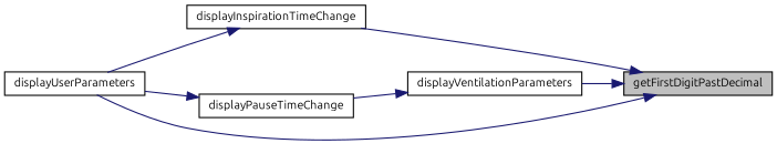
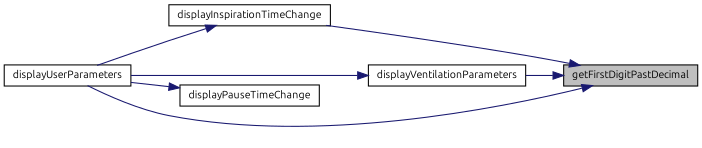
  digraph {
    fontname=Ubuntu
    rankdir=RL
    node [color=black fillcolor=white fontname=Ubuntu fontsize=10 shape=record style=filled]
    edge [color=midnightblue dir=back fontname=Ubuntu fontsize=10 labelfontname=Helvetica labelfontsize=10 style=solid]
    n1 [fillcolor=grey75 fontcolor=black height=0.2 label=getFirstDigitPastDecimal width=0.4]
    n2 [height=0.2 label=displayInspirationTimeChange width=0.4]
    n3 [height=0.2 label=displayVentilationParameters width=0.4]
    n4 [height=0.2 label=displayUserParameters width=0.4]
    n5 [height=0.2 label=displayPauseTimeChange width=0.4]
    n1 -> n2
    n1 -> n3
    n1 -> n4
    n2 -> n4
-   n3 -> n5
+   n3 -> n4
    n5 -> n4
  }
